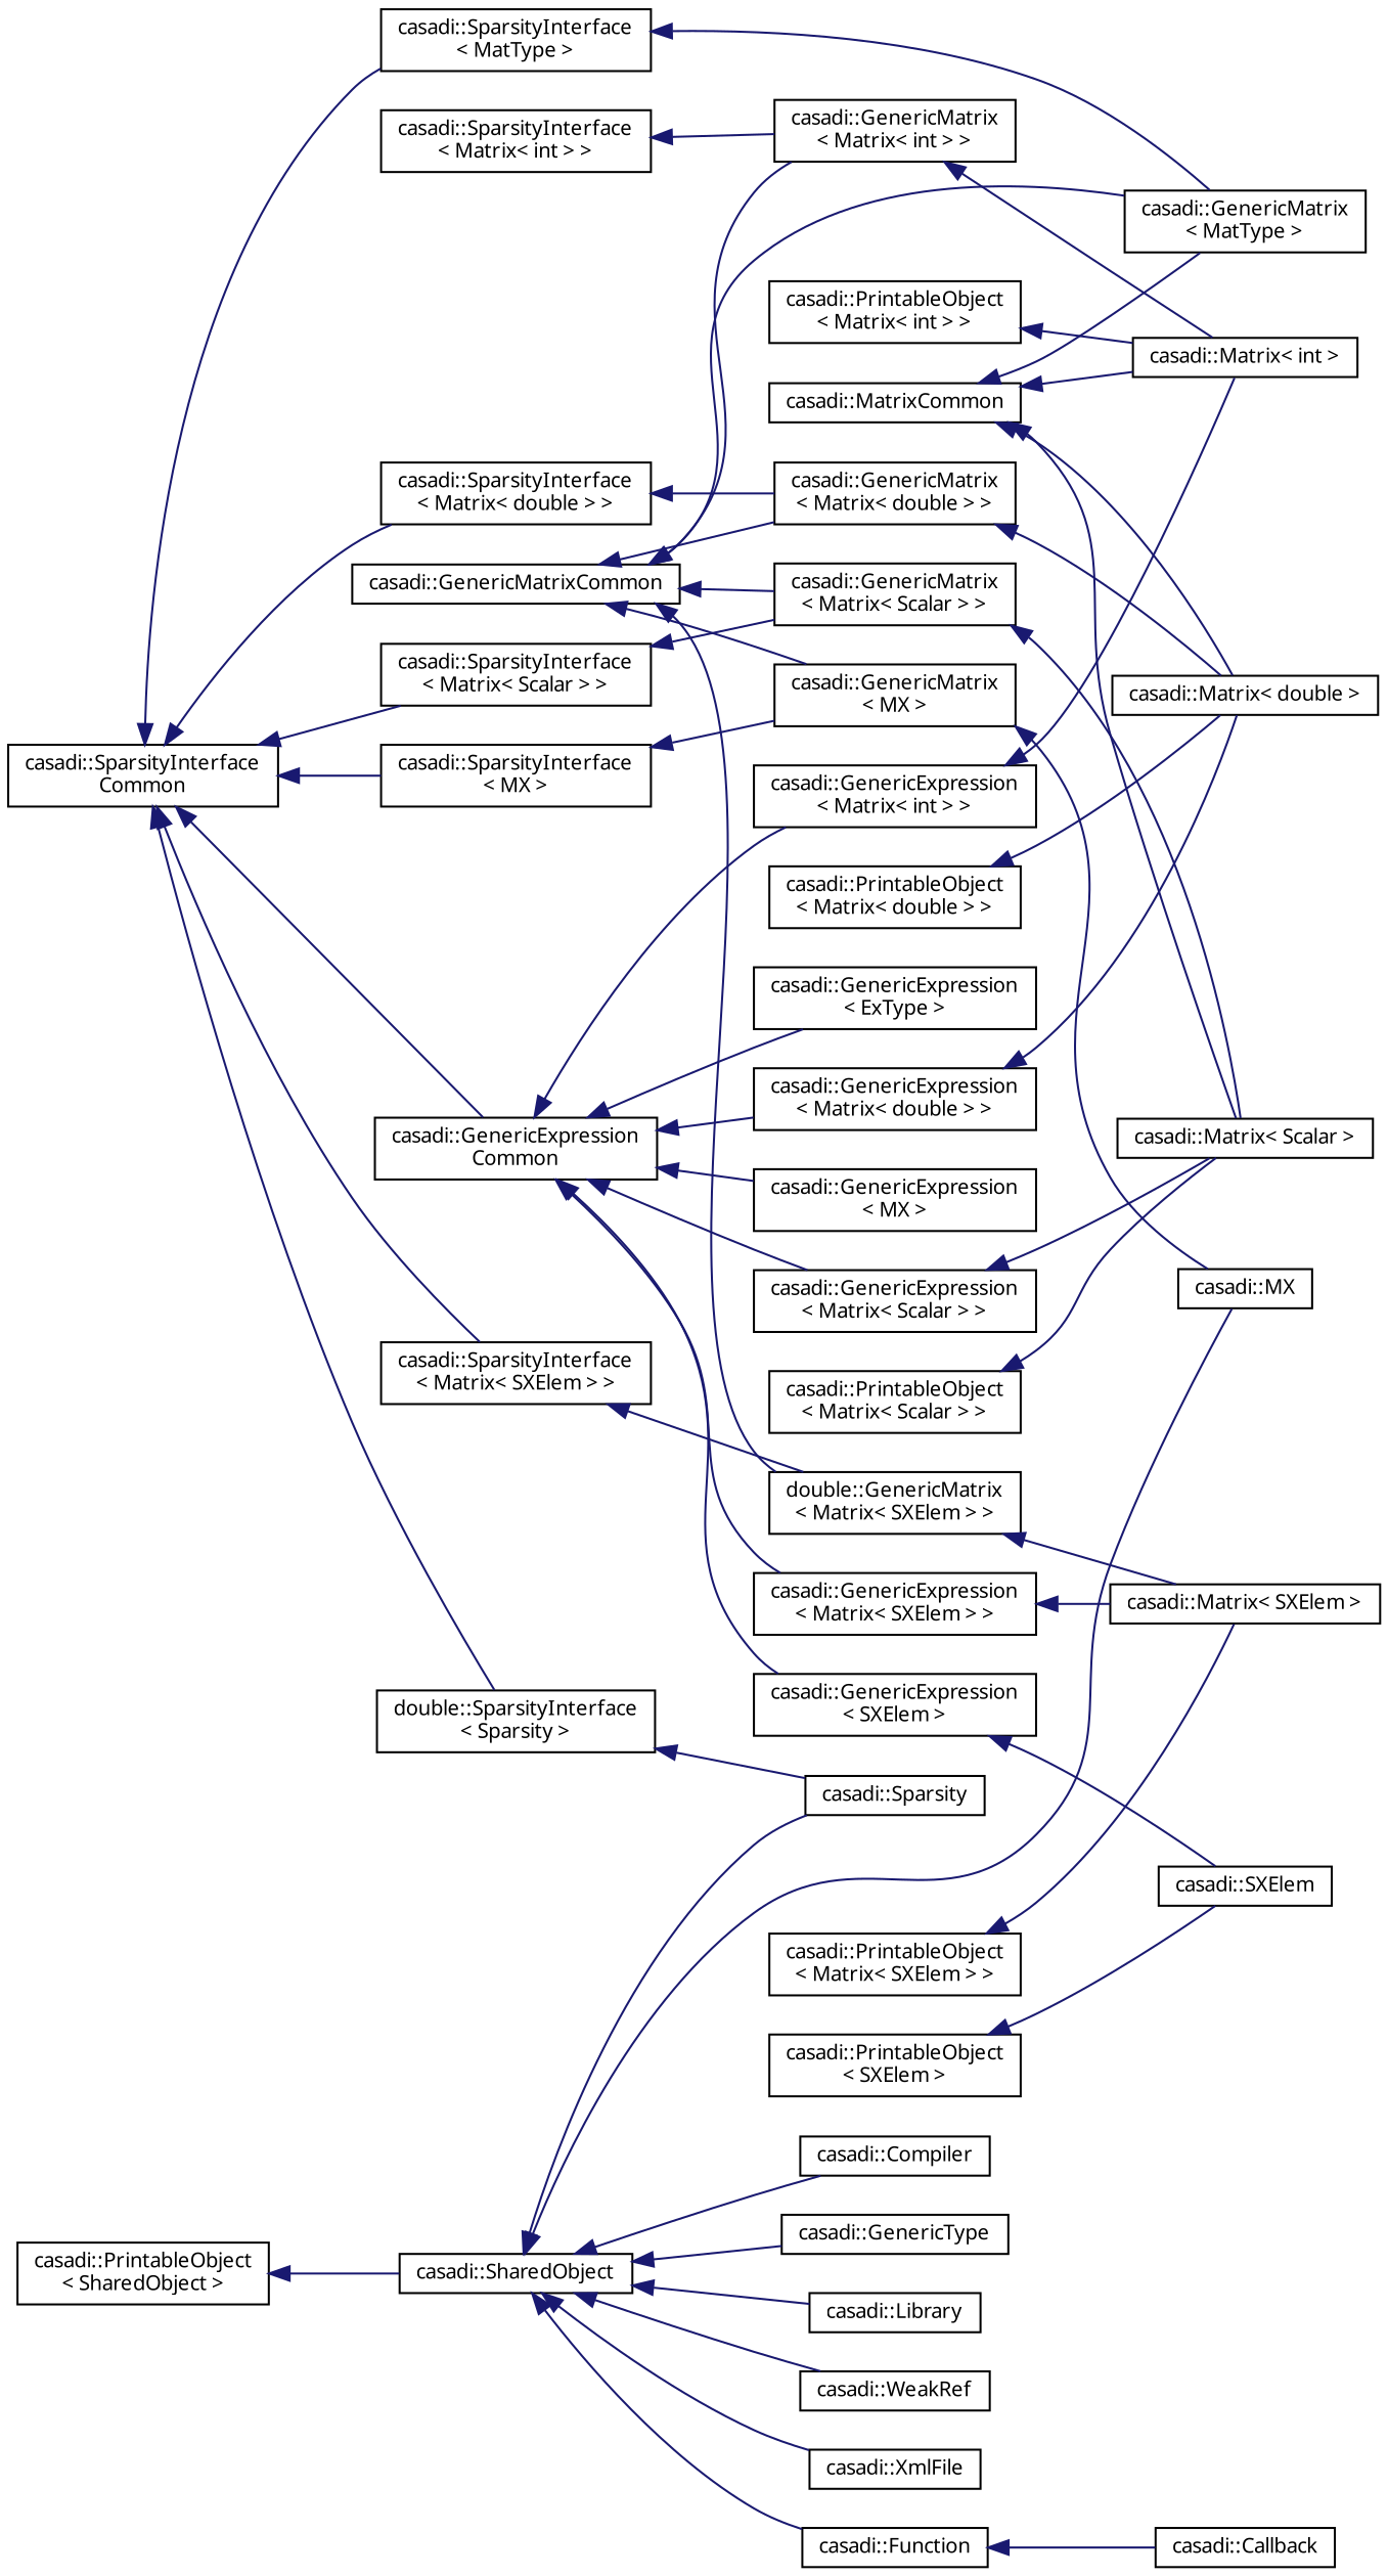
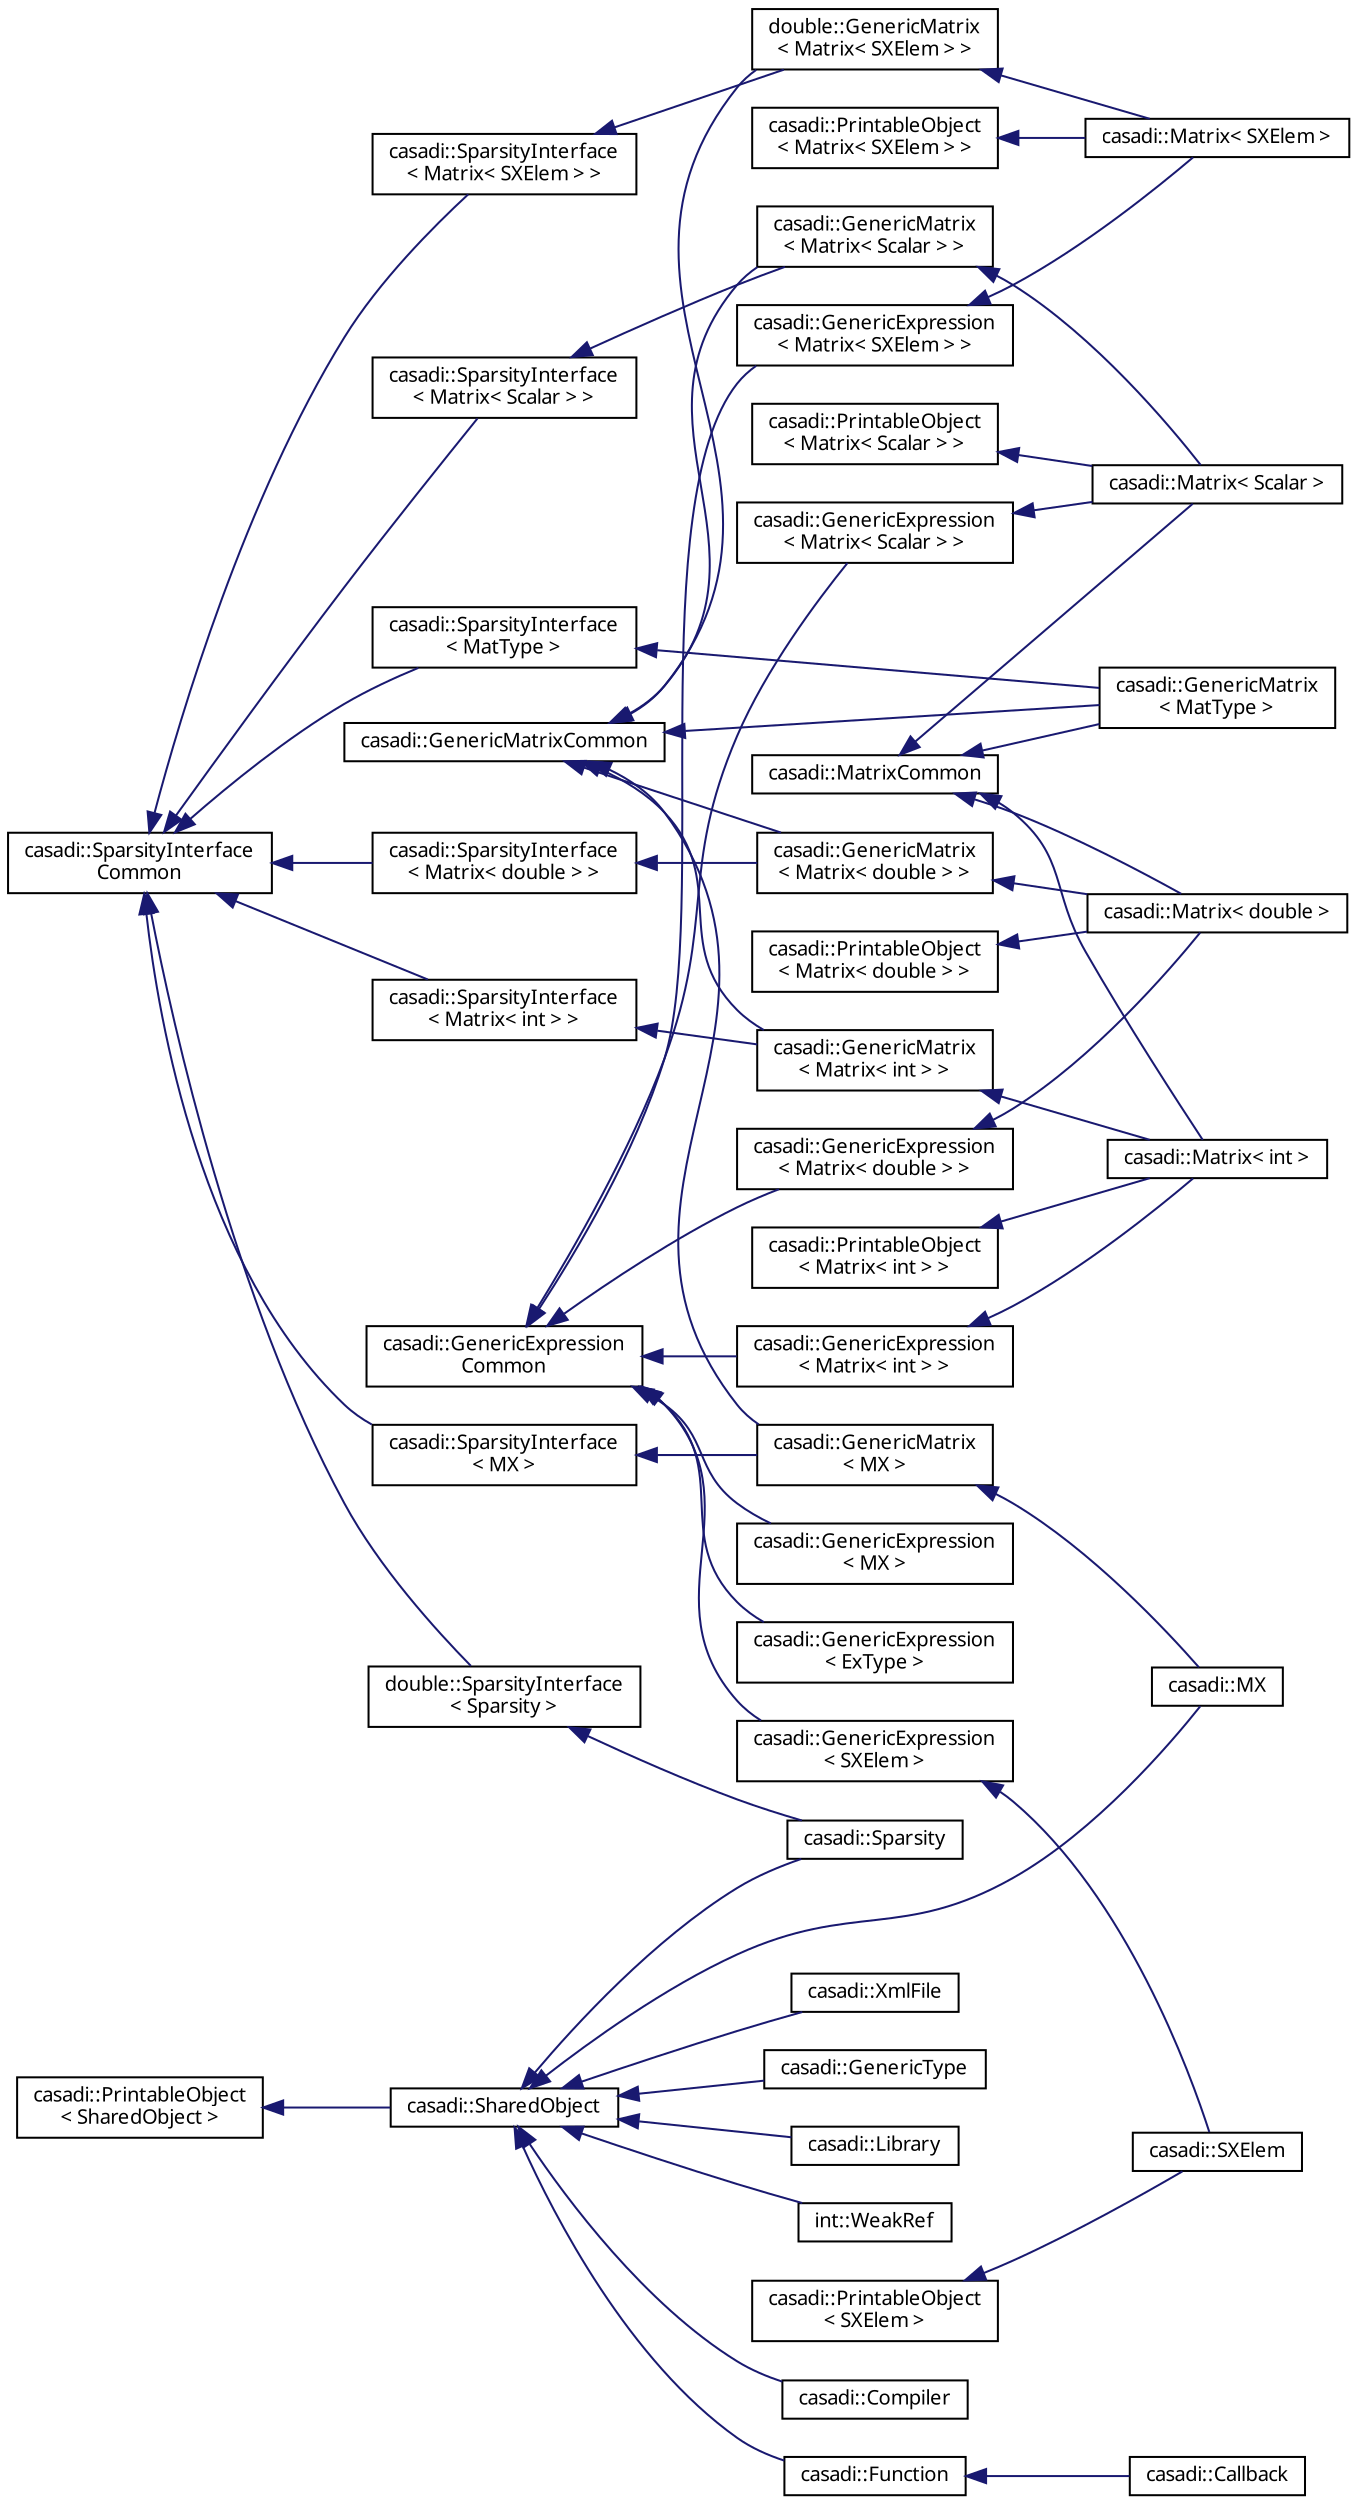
  digraph {
    rankdir=LR
    node [color=black fillcolor=white fontname="FreeSans.ttf" fontsize=10 shape=record style=filled]
    edge [color=midnightblue dir=back fontname="FreeSans.ttf" fontsize=10 labelfontname="FreeSans.ttf" labelfontsize=10 style=solid]
    n1 [height=0.2 label="casadi::GenericExpression\lCommon" width=0.4]
    n2 [height=0.2 label="casadi::GenericExpression\l\< ExType \>" width=0.4]
    n3 [height=0.2 label="casadi::GenericExpression\l\< Matrix\< double \> \>" width=0.4]
    n4 [height=0.2 label="casadi::GenericExpression\l\< Matrix\< int \> \>" width=0.4]
    n5 [height=0.2 label="casadi::GenericExpression\l\< Matrix\< Scalar \> \>" width=0.4]
    n6 [height=0.2 label="casadi::GenericExpression\l\< Matrix\< SXElem \> \>" width=0.4]
    n7 [height=0.2 label="casadi::GenericExpression\l\< MX \>" width=0.4]
    n8 [height=0.2 label="casadi::GenericExpression\l\< SXElem \>" width=0.4]
    n9 [height=0.2 label="casadi::Matrix\< double \>" width=0.4]
    n10 [height=0.2 label="casadi::Matrix\< int \>" width=0.4]
    n11 [height=0.2 label="casadi::Matrix\< Scalar \>" width=0.4]
    n12 [height=0.2 label="casadi::Matrix\< SXElem \>" width=0.4]
    n13 [height=0.2 label="casadi::SXElem" width=0.4]
    n14 [height=0.2 label="casadi::MX" width=0.4]
    n15 [height=0.2 label="casadi::GenericMatrixCommon" width=0.4]
    n16 [height=0.2 label="casadi::GenericMatrix\l\< MatType \>" width=0.4]
    n17 [height=0.2 label="casadi::GenericMatrix\l\< Matrix\< double \> \>" width=0.4]
    n18 [height=0.2 label="casadi::GenericMatrix\l\< Matrix\< int \> \>" width=0.4]
    n19 [height=0.2 label="casadi::GenericMatrix\l\< Matrix\< Scalar \> \>" width=0.4]
    n20 [height=0.2 label="double::GenericMatrix\l\< Matrix\< SXElem \> \>" width=0.4]
    n21 [height=0.2 label="casadi::GenericMatrix\l\< MX \>" width=0.4]
    n22 [height=0.2 label="casadi::MatrixCommon" width=0.4]
    n23 [height=0.2 label="casadi::PrintableObject\l\< Matrix\< double \> \>" width=0.4]
    n24 [height=0.2 label="casadi::PrintableObject\l\< Matrix\< int \> \>" width=0.4]
    n25 [height=0.2 label="casadi::PrintableObject\l\< Matrix\< Scalar \> \>" width=0.4]
    n26 [height=0.2 label="casadi::PrintableObject\l\< Matrix\< SXElem \> \>" width=0.4]
    n27 [height=0.2 label="casadi::PrintableObject\l\< SharedObject \>" width=0.4]
    n28 [height=0.2 label="casadi::SharedObject" width=0.4]
    n29 [height=0.2 label="casadi::Compiler" width=0.4]
    n30 [height=0.2 label="casadi::Function" width=0.4]
    n31 [height=0.2 label="casadi::GenericType" width=0.4]
    n32 [height=0.2 label="casadi::Library" width=0.4]
    n33 [height=0.2 label="casadi::Sparsity" width=0.4]
-   n34 [height=0.2 label="casadi::WeakRef" width=0.4]
+   n34 [height=0.2 label="int::WeakRef" width=0.4]
    n35 [height=0.2 label="casadi::XmlFile" width=0.4]
    n36 [height=0.2 label="casadi::Callback" width=0.4]
    n37 [height=0.2 label="casadi::PrintableObject\l\< SXElem \>" width=0.4]
    n38 [height=0.2 label="casadi::SparsityInterface\lCommon" width=0.4]
    n39 [height=0.2 label="casadi::SparsityInterface\l\< MatType \>" width=0.4]
    n40 [height=0.2 label="casadi::SparsityInterface\l\< Matrix\< double \> \>" width=0.4]
    n41 [height=0.2 label="casadi::SparsityInterface\l\< Matrix\< int \> \>" width=0.4]
    n42 [height=0.2 label="casadi::SparsityInterface\l\< Matrix\< Scalar \> \>" width=0.4]
    n43 [height=0.2 label="casadi::SparsityInterface\l\< Matrix\< SXElem \> \>" width=0.4]
    n44 [height=0.2 label="casadi::SparsityInterface\l\< MX \>" width=0.4]
    n45 [height=0.2 label="double::SparsityInterface\l\< Sparsity \>" width=0.4]
    n1 -> n2
    n1 -> n3
    n1 -> n4
    n1 -> n5
    n1 -> n6
    n1 -> n7
    n1 -> n8
    n3 -> n9
    n4 -> n10
    n5 -> n11
    n6 -> n12
    n8 -> n13
    n15 -> n16
    n15 -> n17
    n15 -> n18
    n15 -> n19
    n15 -> n20
    n15 -> n21
    n17 -> n9
    n18 -> n10
    n19 -> n11
    n20 -> n12
    n21 -> n14
    n22 -> n9
    n22 -> n10
    n22 -> n11
    n22 -> n16
    n23 -> n9
    n24 -> n10
    n25 -> n11
    n26 -> n12
    n27 -> n28
    n28 -> n14
    n28 -> n29
    n28 -> n30
    n28 -> n31
    n28 -> n32
    n28 -> n33
    n28 -> n34
    n28 -> n35
    n30 -> n36
    n37 -> n13
    n38 -> n39
    n38 -> n40
-   n38 -> n1
+   n38 -> n41
    n38 -> n42
    n38 -> n43
    n38 -> n44
    n38 -> n45
    n39 -> n16
    n40 -> n17
    n41 -> n18
    n42 -> n19
    n43 -> n20
    n44 -> n21
    n45 -> n33
  }
